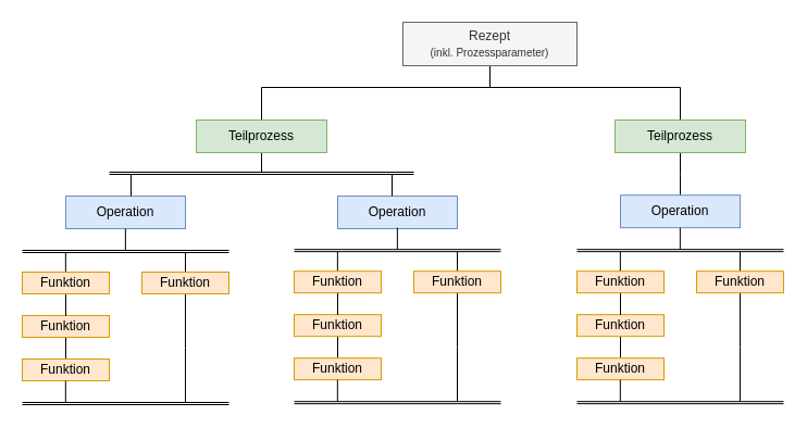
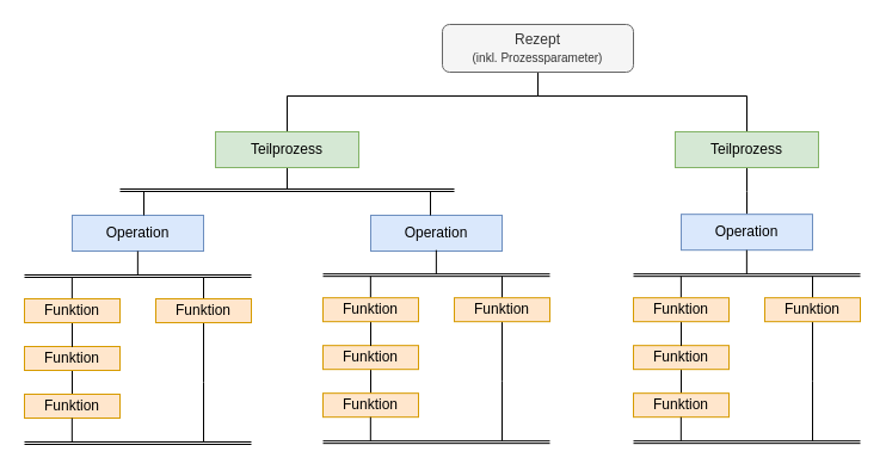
  <mxCell id="0" />
  <mxCell id="1" parent="0" />
  <mxCell id="2" style="edgeStyle=orthogonalEdgeStyle;rounded=0;orthogonalLoop=1;jettySize=auto;html=1;endArrow=none;endFill=0;" edge="1" parent="1" source="4" target="6"><mxGeometry relative="1" as="geometry"><Array as="points"><mxPoint x="450" y="80" /><mxPoint x="625" y="80" /></Array></mxGeometry></mxCell>
  <mxCell id="3" style="edgeStyle=orthogonalEdgeStyle;rounded=0;orthogonalLoop=1;jettySize=auto;html=1;entryX=0.5;entryY=0;entryDx=0;entryDy=0;endArrow=none;endFill=0;" edge="1" parent="1" source="4" target="13"><mxGeometry relative="1" as="geometry"><Array as="points"><mxPoint x="450" y="80" /><mxPoint x="240" y="80" /></Array></mxGeometry></mxCell>
- <mxCell id="4" value="Rezept&lt;div&gt;&lt;font style=&quot;font-size: 10px;&quot;&gt;(inkl. Prozessparameter)&lt;/font&gt;&lt;/div&gt;" style="rounded=0;whiteSpace=wrap;html=1;fillColor=#f5f5f5;fontColor=#333333;strokeColor=#666666;" vertex="1" parent="1"><mxGeometry x="370" y="20" width="160" height="40" as="geometry" /></mxCell>
+ <mxCell id="4" value="Rezept&lt;div&gt;&lt;font style=&quot;font-size: 10px;&quot;&gt;(inkl. Prozessparameter)&lt;/font&gt;&lt;/div&gt;" style="whiteSpace=wrap;html=1;fillColor=#f5f5f5;fontColor=#333333;strokeColor=#666666;rounded=1;" vertex="1" parent="1"><mxGeometry x="370" y="20" width="160" height="40" as="geometry" /></mxCell>
  <mxCell id="5" style="edgeStyle=orthogonalEdgeStyle;rounded=0;orthogonalLoop=1;jettySize=auto;html=1;entryX=0.5;entryY=0;entryDx=0;entryDy=0;endArrow=none;endFill=0;" edge="1" parent="1" source="6" target="46"><mxGeometry relative="1" as="geometry" /></mxCell>
  <mxCell id="6" value="Teilprozess" style="rounded=0;whiteSpace=wrap;html=1;fillColor=#d5e8d4;strokeColor=#82b366;" vertex="1" parent="1"><mxGeometry x="565" y="110" width="120" height="30" as="geometry" /></mxCell>
  <mxCell id="7" value="" style="group" vertex="1" connectable="0" parent="1"><mxGeometry x="20" y="110" width="440" height="262" as="geometry" /></mxCell>
  <mxCell id="8" value="Operation" style="rounded=0;whiteSpace=wrap;html=1;fillColor=#dae8fc;strokeColor=#6c8ebf;" vertex="1" parent="7"><mxGeometry x="40" y="70" width="110" height="30" as="geometry" /></mxCell>
  <mxCell id="9" value="Operation" style="rounded=0;whiteSpace=wrap;html=1;fillColor=#dae8fc;strokeColor=#6c8ebf;" vertex="1" parent="7"><mxGeometry x="290" y="70" width="110" height="30" as="geometry" /></mxCell>
  <mxCell id="10" value="" style="endArrow=none;html=1;rounded=0;strokeWidth=1;" edge="1" parent="7"><mxGeometry width="50" height="50" relative="1" as="geometry"><mxPoint x="80" y="50" as="sourcePoint" /><mxPoint x="360" y="50" as="targetPoint" /></mxGeometry></mxCell>
  <mxCell id="11" value="" style="endArrow=none;html=1;rounded=0;strokeWidth=1;" edge="1" parent="7"><mxGeometry width="50" height="50" relative="1" as="geometry"><mxPoint x="80" y="48" as="sourcePoint" /><mxPoint x="360" y="48" as="targetPoint" /></mxGeometry></mxCell>
  <mxCell id="12" value="" style="endArrow=none;html=1;rounded=0;" edge="1" parent="7"><mxGeometry width="50" height="50" relative="1" as="geometry"><mxPoint x="220" y="48" as="sourcePoint" /><mxPoint x="220" y="28" as="targetPoint" /></mxGeometry></mxCell>
  <mxCell id="13" value="Teilprozess" style="rounded=0;whiteSpace=wrap;html=1;fillColor=#d5e8d4;strokeColor=#82b366;" vertex="1" parent="7"><mxGeometry x="160" width="120" height="30" as="geometry" /></mxCell>
  <mxCell id="14" value="" style="endArrow=none;html=1;rounded=0;" edge="1" parent="7"><mxGeometry width="50" height="50" relative="1" as="geometry"><mxPoint x="340" y="70" as="sourcePoint" /><mxPoint x="340" y="50" as="targetPoint" /></mxGeometry></mxCell>
  <mxCell id="15" value="" style="endArrow=none;html=1;rounded=0;" edge="1" parent="7"><mxGeometry width="50" height="50" relative="1" as="geometry"><mxPoint x="100" y="70" as="sourcePoint" /><mxPoint x="100" y="50" as="targetPoint" /></mxGeometry></mxCell>
  <mxCell id="16" style="edgeStyle=orthogonalEdgeStyle;rounded=0;orthogonalLoop=1;jettySize=auto;html=1;endArrow=none;endFill=0;" edge="1" parent="7" source="17" target="18"><mxGeometry relative="1" as="geometry" /></mxCell>
  <mxCell id="17" value="Funktion" style="rounded=0;whiteSpace=wrap;html=1;fillColor=#ffe6cc;strokeColor=#d79b00;" vertex="1" parent="7"><mxGeometry y="180" width="80" height="20" as="geometry" /></mxCell>
  <mxCell id="18" value="Funktion" style="rounded=0;whiteSpace=wrap;html=1;fillColor=#ffe6cc;strokeColor=#d79b00;" vertex="1" parent="7"><mxGeometry y="220" width="80" height="20" as="geometry" /></mxCell>
  <mxCell id="19" value="" style="endArrow=none;html=1;rounded=0;strokeWidth=1;" edge="1" parent="7"><mxGeometry width="50" height="50" relative="1" as="geometry"><mxPoint y="122" as="sourcePoint" /><mxPoint x="190" y="122" as="targetPoint" /></mxGeometry></mxCell>
  <mxCell id="20" value="" style="endArrow=none;html=1;rounded=0;strokeWidth=1;" edge="1" parent="7"><mxGeometry width="50" height="50" relative="1" as="geometry"><mxPoint y="120" as="sourcePoint" /><mxPoint x="190" y="120" as="targetPoint" /></mxGeometry></mxCell>
  <mxCell id="21" value="" style="endArrow=none;html=1;rounded=0;" edge="1" parent="7"><mxGeometry width="50" height="50" relative="1" as="geometry"><mxPoint x="94.86" y="120" as="sourcePoint" /><mxPoint x="94.86" y="100" as="targetPoint" /></mxGeometry></mxCell>
  <mxCell id="22" value="" style="endArrow=none;html=1;rounded=0;" edge="1" parent="7"><mxGeometry width="50" height="50" relative="1" as="geometry"><mxPoint x="150" y="142" as="sourcePoint" /><mxPoint x="150" y="122" as="targetPoint" /></mxGeometry></mxCell>
  <mxCell id="23" style="edgeStyle=orthogonalEdgeStyle;rounded=0;orthogonalLoop=1;jettySize=auto;html=1;endArrow=none;endFill=0;" edge="1" parent="7" source="24"><mxGeometry relative="1" as="geometry"><mxPoint x="150" y="260" as="targetPoint" /></mxGeometry></mxCell>
  <mxCell id="24" value="Funktion" style="rounded=0;whiteSpace=wrap;html=1;fillColor=#ffe6cc;strokeColor=#d79b00;" vertex="1" parent="7"><mxGeometry x="110" y="140" width="80" height="20" as="geometry" /></mxCell>
  <mxCell id="25" value="" style="endArrow=none;html=1;rounded=0;" edge="1" parent="7"><mxGeometry width="50" height="50" relative="1" as="geometry"><mxPoint x="39.86" y="142" as="sourcePoint" /><mxPoint x="39.86" y="122" as="targetPoint" /></mxGeometry></mxCell>
  <mxCell id="26" style="edgeStyle=orthogonalEdgeStyle;rounded=0;orthogonalLoop=1;jettySize=auto;html=1;endArrow=none;endFill=0;" edge="1" parent="7" source="27" target="17"><mxGeometry relative="1" as="geometry" /></mxCell>
  <mxCell id="27" value="Funktion" style="rounded=0;whiteSpace=wrap;html=1;fillColor=#ffe6cc;strokeColor=#d79b00;" vertex="1" parent="7"><mxGeometry y="140" width="80" height="20" as="geometry" /></mxCell>
  <mxCell id="28" value="" style="endArrow=none;html=1;rounded=0;strokeWidth=1;" edge="1" parent="7"><mxGeometry width="50" height="50" relative="1" as="geometry"><mxPoint y="262" as="sourcePoint" /><mxPoint x="190" y="262" as="targetPoint" /></mxGeometry></mxCell>
  <mxCell id="29" value="" style="endArrow=none;html=1;rounded=0;strokeWidth=1;" edge="1" parent="7"><mxGeometry width="50" height="50" relative="1" as="geometry"><mxPoint y="260" as="sourcePoint" /><mxPoint x="190" y="260" as="targetPoint" /></mxGeometry></mxCell>
  <mxCell id="30" value="" style="endArrow=none;html=1;rounded=0;" edge="1" parent="7"><mxGeometry width="50" height="50" relative="1" as="geometry"><mxPoint x="39.83" y="260" as="sourcePoint" /><mxPoint x="39.83" y="240" as="targetPoint" /></mxGeometry></mxCell>
  <mxCell id="31" style="edgeStyle=orthogonalEdgeStyle;rounded=0;orthogonalLoop=1;jettySize=auto;html=1;endArrow=none;endFill=0;" edge="1" parent="7" source="32" target="33"><mxGeometry relative="1" as="geometry" /></mxCell>
  <mxCell id="32" value="Funktion" style="rounded=0;whiteSpace=wrap;html=1;fillColor=#ffe6cc;strokeColor=#d79b00;" vertex="1" parent="7"><mxGeometry x="250" y="179.17" width="80" height="20" as="geometry" /></mxCell>
  <mxCell id="33" value="Funktion" style="rounded=0;whiteSpace=wrap;html=1;fillColor=#ffe6cc;strokeColor=#d79b00;" vertex="1" parent="7"><mxGeometry x="250" y="219.17" width="80" height="20" as="geometry" /></mxCell>
  <mxCell id="34" value="" style="endArrow=none;html=1;rounded=0;strokeWidth=1;" edge="1" parent="7"><mxGeometry width="50" height="50" relative="1" as="geometry"><mxPoint x="250" y="121.17" as="sourcePoint" /><mxPoint x="440" y="121.17" as="targetPoint" /></mxGeometry></mxCell>
  <mxCell id="35" value="" style="endArrow=none;html=1;rounded=0;strokeWidth=1;" edge="1" parent="7"><mxGeometry width="50" height="50" relative="1" as="geometry"><mxPoint x="250" y="119.17" as="sourcePoint" /><mxPoint x="440" y="119.17" as="targetPoint" /></mxGeometry></mxCell>
  <mxCell id="36" value="" style="endArrow=none;html=1;rounded=0;" edge="1" parent="7"><mxGeometry width="50" height="50" relative="1" as="geometry"><mxPoint x="344.86" y="119.17" as="sourcePoint" /><mxPoint x="344.86" y="99.17" as="targetPoint" /></mxGeometry></mxCell>
  <mxCell id="37" value="" style="endArrow=none;html=1;rounded=0;" edge="1" parent="7"><mxGeometry width="50" height="50" relative="1" as="geometry"><mxPoint x="400" y="141.17" as="sourcePoint" /><mxPoint x="400" y="121.17" as="targetPoint" /></mxGeometry></mxCell>
  <mxCell id="38" style="edgeStyle=orthogonalEdgeStyle;rounded=0;orthogonalLoop=1;jettySize=auto;html=1;endArrow=none;endFill=0;" edge="1" parent="7" source="39"><mxGeometry relative="1" as="geometry"><mxPoint x="400" y="259.17" as="targetPoint" /></mxGeometry></mxCell>
  <mxCell id="39" value="Funktion" style="rounded=0;whiteSpace=wrap;html=1;fillColor=#ffe6cc;strokeColor=#d79b00;" vertex="1" parent="7"><mxGeometry x="360" y="139.17" width="80" height="20" as="geometry" /></mxCell>
  <mxCell id="40" value="" style="endArrow=none;html=1;rounded=0;" edge="1" parent="7"><mxGeometry width="50" height="50" relative="1" as="geometry"><mxPoint x="289.86" y="141.17" as="sourcePoint" /><mxPoint x="289.86" y="121.17" as="targetPoint" /></mxGeometry></mxCell>
  <mxCell id="41" style="edgeStyle=orthogonalEdgeStyle;rounded=0;orthogonalLoop=1;jettySize=auto;html=1;endArrow=none;endFill=0;" edge="1" parent="7" source="42" target="32"><mxGeometry relative="1" as="geometry" /></mxCell>
  <mxCell id="42" value="Funktion" style="rounded=0;whiteSpace=wrap;html=1;fillColor=#ffe6cc;strokeColor=#d79b00;" vertex="1" parent="7"><mxGeometry x="250" y="139.17" width="80" height="20" as="geometry" /></mxCell>
  <mxCell id="43" value="" style="endArrow=none;html=1;rounded=0;strokeWidth=1;" edge="1" parent="7"><mxGeometry width="50" height="50" relative="1" as="geometry"><mxPoint x="250" y="261.17" as="sourcePoint" /><mxPoint x="440" y="261.17" as="targetPoint" /></mxGeometry></mxCell>
  <mxCell id="44" value="" style="endArrow=none;html=1;rounded=0;strokeWidth=1;" edge="1" parent="7"><mxGeometry width="50" height="50" relative="1" as="geometry"><mxPoint x="250" y="259.17" as="sourcePoint" /><mxPoint x="440" y="259.17" as="targetPoint" /></mxGeometry></mxCell>
  <mxCell id="45" value="" style="endArrow=none;html=1;rounded=0;" edge="1" parent="7"><mxGeometry width="50" height="50" relative="1" as="geometry"><mxPoint x="289.83" y="259.17" as="sourcePoint" /><mxPoint x="289.83" y="239.17" as="targetPoint" /></mxGeometry></mxCell>
  <mxCell id="46" value="Operation" style="rounded=0;whiteSpace=wrap;html=1;fillColor=#dae8fc;strokeColor=#6c8ebf;" vertex="1" parent="1"><mxGeometry x="570" y="179.17" width="110" height="30" as="geometry" /></mxCell>
  <mxCell id="47" style="edgeStyle=orthogonalEdgeStyle;rounded=0;orthogonalLoop=1;jettySize=auto;html=1;endArrow=none;endFill=0;" edge="1" parent="1" source="48" target="49"><mxGeometry relative="1" as="geometry" /></mxCell>
  <mxCell id="48" value="Funktion" style="rounded=0;whiteSpace=wrap;html=1;fillColor=#ffe6cc;strokeColor=#d79b00;" vertex="1" parent="1"><mxGeometry x="530" y="289.17" width="80" height="20" as="geometry" /></mxCell>
  <mxCell id="49" value="Funktion" style="rounded=0;whiteSpace=wrap;html=1;fillColor=#ffe6cc;strokeColor=#d79b00;" vertex="1" parent="1"><mxGeometry x="530" y="329.17" width="80" height="20" as="geometry" /></mxCell>
  <mxCell id="50" value="" style="endArrow=none;html=1;rounded=0;strokeWidth=1;" edge="1" parent="1"><mxGeometry width="50" height="50" relative="1" as="geometry"><mxPoint x="530" y="231.17" as="sourcePoint" /><mxPoint x="720" y="231.17" as="targetPoint" /></mxGeometry></mxCell>
  <mxCell id="51" value="" style="endArrow=none;html=1;rounded=0;strokeWidth=1;" edge="1" parent="1"><mxGeometry width="50" height="50" relative="1" as="geometry"><mxPoint x="530" y="229.17" as="sourcePoint" /><mxPoint x="720" y="229.17" as="targetPoint" /></mxGeometry></mxCell>
  <mxCell id="52" value="" style="endArrow=none;html=1;rounded=0;" edge="1" parent="1"><mxGeometry width="50" height="50" relative="1" as="geometry"><mxPoint x="624.86" y="229.17" as="sourcePoint" /><mxPoint x="624.86" y="209.17" as="targetPoint" /></mxGeometry></mxCell>
  <mxCell id="53" value="" style="endArrow=none;html=1;rounded=0;" edge="1" parent="1"><mxGeometry width="50" height="50" relative="1" as="geometry"><mxPoint x="680" y="251.17" as="sourcePoint" /><mxPoint x="680" y="231.17" as="targetPoint" /></mxGeometry></mxCell>
  <mxCell id="54" style="edgeStyle=orthogonalEdgeStyle;rounded=0;orthogonalLoop=1;jettySize=auto;html=1;endArrow=none;endFill=0;" edge="1" parent="1" source="55"><mxGeometry relative="1" as="geometry"><mxPoint x="680" y="369.17" as="targetPoint" /></mxGeometry></mxCell>
  <mxCell id="55" value="Funktion" style="rounded=0;whiteSpace=wrap;html=1;fillColor=#ffe6cc;strokeColor=#d79b00;" vertex="1" parent="1"><mxGeometry x="640" y="249.17" width="80" height="20" as="geometry" /></mxCell>
  <mxCell id="56" value="" style="endArrow=none;html=1;rounded=0;" edge="1" parent="1"><mxGeometry width="50" height="50" relative="1" as="geometry"><mxPoint x="569.86" y="251.17" as="sourcePoint" /><mxPoint x="569.86" y="231.17" as="targetPoint" /></mxGeometry></mxCell>
  <mxCell id="57" style="edgeStyle=orthogonalEdgeStyle;rounded=0;orthogonalLoop=1;jettySize=auto;html=1;endArrow=none;endFill=0;" edge="1" parent="1" source="58" target="48"><mxGeometry relative="1" as="geometry" /></mxCell>
  <mxCell id="58" value="Funktion" style="rounded=0;whiteSpace=wrap;html=1;fillColor=#ffe6cc;strokeColor=#d79b00;" vertex="1" parent="1"><mxGeometry x="530" y="249.17" width="80" height="20" as="geometry" /></mxCell>
  <mxCell id="59" value="" style="endArrow=none;html=1;rounded=0;strokeWidth=1;" edge="1" parent="1"><mxGeometry width="50" height="50" relative="1" as="geometry"><mxPoint x="530" y="371.17" as="sourcePoint" /><mxPoint x="720" y="371.17" as="targetPoint" /></mxGeometry></mxCell>
  <mxCell id="60" value="" style="endArrow=none;html=1;rounded=0;strokeWidth=1;" edge="1" parent="1"><mxGeometry width="50" height="50" relative="1" as="geometry"><mxPoint x="530" y="369.17" as="sourcePoint" /><mxPoint x="720" y="369.17" as="targetPoint" /></mxGeometry></mxCell>
  <mxCell id="61" value="" style="endArrow=none;html=1;rounded=0;" edge="1" parent="1"><mxGeometry width="50" height="50" relative="1" as="geometry"><mxPoint x="569.83" y="369.17" as="sourcePoint" /><mxPoint x="569.83" y="349.17" as="targetPoint" /></mxGeometry></mxCell>
